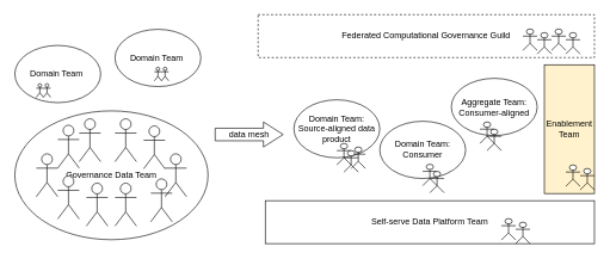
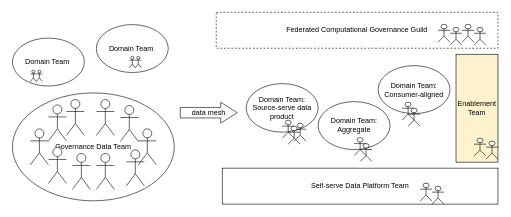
  <mxCell id="0" />
  <mxCell id="1" parent="0" />
  <mxCell id="2" value="Governance Data Team" style="ellipse;whiteSpace=wrap;html=1;" parent="1" vertex="1"><mxGeometry x="20" y="154.5" width="270" height="180" as="geometry" /></mxCell>
- <mxCell id="3" value="Aggregate Team:&lt;br&gt;Consumer-aligned" style="ellipse;whiteSpace=wrap;html=1;" parent="1" vertex="1"><mxGeometry x="630" y="109" width="120" height="80" as="geometry" /></mxCell>
- <mxCell id="4" value="Domain Team:&lt;br&gt;Consumer" style="ellipse;whiteSpace=wrap;html=1;" parent="1" vertex="1"><mxGeometry x="530" y="169" width="120" height="80" as="geometry" /></mxCell>
- <mxCell id="5" value="Domain Team:&lt;br&gt;Source-aligned data product" style="ellipse;whiteSpace=wrap;html=1;" parent="1" vertex="1"><mxGeometry x="410" y="139" width="120" height="81" as="geometry" /></mxCell>
+ <mxCell id="3" value="Domain Team:&lt;br&gt;Consumer-aligned" style="ellipse;whiteSpace=wrap;html=1;" parent="1" vertex="1"><mxGeometry x="630" y="109" width="120" height="80" as="geometry" /></mxCell>
+ <mxCell id="4" value="Domain Team:&lt;br&gt;Aggregate" style="ellipse;whiteSpace=wrap;html=1;" parent="1" vertex="1"><mxGeometry x="530" y="169" width="120" height="80" as="geometry" /></mxCell>
+ <mxCell id="5" value="Domain Team:&lt;br&gt;Source-serve data product" style="ellipse;whiteSpace=wrap;html=1;" parent="1" vertex="1"><mxGeometry x="410" y="139" width="120" height="81" as="geometry" /></mxCell>
  <mxCell id="6" value="" style="shape=umlActor;verticalLabelPosition=bottom;verticalAlign=top;html=1;outlineConnect=0;" parent="1" vertex="1"><mxGeometry x="50" y="214.5" width="30" height="60" as="geometry" /></mxCell>
  <mxCell id="7" value="" style="shape=umlActor;verticalLabelPosition=bottom;verticalAlign=top;html=1;outlineConnect=0;" parent="1" vertex="1"><mxGeometry x="200" y="175.5" width="30" height="60" as="geometry" /></mxCell>
  <mxCell id="8" value="" style="shape=umlActor;verticalLabelPosition=bottom;verticalAlign=top;html=1;outlineConnect=0;" parent="1" vertex="1"><mxGeometry x="110" y="165.5" width="30" height="60" as="geometry" /></mxCell>
  <mxCell id="9" value="" style="shape=umlActor;verticalLabelPosition=bottom;verticalAlign=top;html=1;outlineConnect=0;" parent="1" vertex="1"><mxGeometry x="160" y="255.5" width="30" height="60" as="geometry" /></mxCell>
  <mxCell id="10" value="data mesh" style="shape=singleArrow;whiteSpace=wrap;html=1;arrowWidth=0.5;arrowSize=0.29;" parent="1" vertex="1"><mxGeometry x="300" y="170" width="95" height="35" as="geometry" /></mxCell>
  <mxCell id="11" value="Self-serve Data Platform Team" style="rounded=0;whiteSpace=wrap;html=1;" vertex="1" parent="1"><mxGeometry x="370" y="280" width="460" height="60" as="geometry" /></mxCell>
  <mxCell id="12" value="Enablement Team" style="rounded=0;whiteSpace=wrap;html=1;fillColor=#fff2cc;" vertex="1" parent="1"><mxGeometry x="760" y="90" width="70" height="180" as="geometry" /></mxCell>
  <mxCell id="13" value="Federated Computational Governance Guild" style="rounded=0;whiteSpace=wrap;html=1;dashed=1;" vertex="1" parent="1"><mxGeometry x="360" y="20" width="470" height="60" as="geometry" /></mxCell>
  <mxCell id="14" value="" style="group" vertex="1" connectable="0" parent="1"><mxGeometry x="730" y="40" width="40" height="35" as="geometry" /></mxCell>
  <mxCell id="15" value="" style="shape=umlActor;verticalLabelPosition=bottom;verticalAlign=top;html=1;outlineConnect=0;" vertex="1" parent="14"><mxGeometry x="20" y="5" width="20" height="30" as="geometry" /></mxCell>
  <mxCell id="16" value="" style="shape=umlActor;verticalLabelPosition=bottom;verticalAlign=top;html=1;outlineConnect=0;" vertex="1" parent="14"><mxGeometry width="20" height="30" as="geometry" /></mxCell>
  <mxCell id="17" value="" style="group" vertex="1" connectable="0" parent="1"><mxGeometry x="700" y="305" width="40" height="35" as="geometry" /></mxCell>
  <mxCell id="18" value="" style="shape=umlActor;verticalLabelPosition=bottom;verticalAlign=top;html=1;outlineConnect=0;" vertex="1" parent="17"><mxGeometry x="20" y="5" width="20" height="30" as="geometry" /></mxCell>
  <mxCell id="19" value="" style="shape=umlActor;verticalLabelPosition=bottom;verticalAlign=top;html=1;outlineConnect=0;" vertex="1" parent="17"><mxGeometry width="20" height="30" as="geometry" /></mxCell>
  <mxCell id="20" value="" style="group" vertex="1" connectable="0" parent="1"><mxGeometry x="670" y="170" width="40" height="35" as="geometry" /></mxCell>
  <mxCell id="21" value="" style="shape=umlActor;verticalLabelPosition=bottom;verticalAlign=top;html=1;outlineConnect=0;" vertex="1" parent="20"><mxGeometry width="20" height="30" as="geometry" /></mxCell>
  <mxCell id="22" value="" style="shape=umlActor;verticalLabelPosition=bottom;verticalAlign=top;html=1;outlineConnect=0;" vertex="1" parent="20"><mxGeometry x="10" y="10" width="20" height="30" as="geometry" /></mxCell>
  <mxCell id="23" value="" style="group" vertex="1" connectable="0" parent="1"><mxGeometry x="770" y="40" width="40" height="35" as="geometry" /></mxCell>
  <mxCell id="24" value="" style="shape=umlActor;verticalLabelPosition=bottom;verticalAlign=top;html=1;outlineConnect=0;" vertex="1" parent="23"><mxGeometry x="20" y="5" width="20" height="30" as="geometry" /></mxCell>
  <mxCell id="25" value="" style="shape=umlActor;verticalLabelPosition=bottom;verticalAlign=top;html=1;outlineConnect=0;" vertex="1" parent="23"><mxGeometry width="20" height="30" as="geometry" /></mxCell>
  <mxCell id="26" value="" style="group" vertex="1" connectable="0" parent="1"><mxGeometry x="790" y="230" width="40" height="35" as="geometry" /></mxCell>
  <mxCell id="27" value="" style="shape=umlActor;verticalLabelPosition=bottom;verticalAlign=top;html=1;outlineConnect=0;" vertex="1" parent="26"><mxGeometry x="20" y="5" width="20" height="30" as="geometry" /></mxCell>
  <mxCell id="28" value="" style="shape=umlActor;verticalLabelPosition=bottom;verticalAlign=top;html=1;outlineConnect=0;" vertex="1" parent="26"><mxGeometry width="20" height="30" as="geometry" /></mxCell>
  <mxCell id="29" value="" style="group" vertex="1" connectable="0" parent="1"><mxGeometry x="590" y="229" width="40" height="35" as="geometry" /></mxCell>
  <mxCell id="30" value="" style="shape=umlActor;verticalLabelPosition=bottom;verticalAlign=top;html=1;outlineConnect=0;" vertex="1" parent="29"><mxGeometry width="20" height="30" as="geometry" /></mxCell>
  <mxCell id="31" value="" style="shape=umlActor;verticalLabelPosition=bottom;verticalAlign=top;html=1;outlineConnect=0;" vertex="1" parent="29"><mxGeometry x="10" y="10" width="20" height="30" as="geometry" /></mxCell>
  <mxCell id="32" value="" style="group" vertex="1" connectable="0" parent="1"><mxGeometry x="470" y="200" width="40" height="35" as="geometry" /></mxCell>
  <mxCell id="33" value="" style="shape=umlActor;verticalLabelPosition=bottom;verticalAlign=top;html=1;outlineConnect=0;" vertex="1" parent="32"><mxGeometry x="20" y="5" width="20" height="30" as="geometry" /></mxCell>
  <mxCell id="34" value="" style="shape=umlActor;verticalLabelPosition=bottom;verticalAlign=top;html=1;outlineConnect=0;" vertex="1" parent="32"><mxGeometry width="20" height="30" as="geometry" /></mxCell>
  <mxCell id="35" value="" style="shape=umlActor;verticalLabelPosition=bottom;verticalAlign=top;html=1;outlineConnect=0;" vertex="1" parent="32"><mxGeometry x="10" y="10" width="20" height="30" as="geometry" /></mxCell>
  <mxCell id="36" value="" style="shape=umlActor;verticalLabelPosition=bottom;verticalAlign=top;html=1;outlineConnect=0;" vertex="1" parent="1"><mxGeometry x="80" y="245.5" width="30" height="60" as="geometry" /></mxCell>
  <mxCell id="37" value="" style="shape=umlActor;verticalLabelPosition=bottom;verticalAlign=top;html=1;outlineConnect=0;" vertex="1" parent="1"><mxGeometry x="120" y="255.5" width="30" height="60" as="geometry" /></mxCell>
  <mxCell id="38" value="" style="shape=umlActor;verticalLabelPosition=bottom;verticalAlign=top;html=1;outlineConnect=0;" vertex="1" parent="1"><mxGeometry x="210" y="249.5" width="30" height="60" as="geometry" /></mxCell>
  <mxCell id="39" value="" style="shape=umlActor;verticalLabelPosition=bottom;verticalAlign=top;html=1;outlineConnect=0;" vertex="1" parent="1"><mxGeometry x="160" y="165.5" width="30" height="60" as="geometry" /></mxCell>
  <mxCell id="40" value="" style="shape=umlActor;verticalLabelPosition=bottom;verticalAlign=top;html=1;outlineConnect=0;" vertex="1" parent="1"><mxGeometry x="80" y="174.5" width="30" height="60" as="geometry" /></mxCell>
  <mxCell id="41" value="" style="shape=umlActor;verticalLabelPosition=bottom;verticalAlign=top;html=1;outlineConnect=0;" vertex="1" parent="1"><mxGeometry x="230" y="214.5" width="30" height="60" as="geometry" /></mxCell>
  <mxCell id="42" value="Domain Team&amp;nbsp;" style="ellipse;whiteSpace=wrap;html=1;" vertex="1" parent="1"><mxGeometry x="20" y="63" width="120" height="80" as="geometry" /></mxCell>
  <mxCell id="43" value="Domain Team&amp;nbsp;" style="ellipse;whiteSpace=wrap;html=1;" vertex="1" parent="1"><mxGeometry x="160" y="40.5" width="120" height="80" as="geometry" /></mxCell>
  <mxCell id="44" value="" style="group" vertex="1" connectable="0" parent="1"><mxGeometry x="50" y="116.5" width="20" height="19" as="geometry" /></mxCell>
  <mxCell id="45" value="" style="shape=umlActor;verticalLabelPosition=bottom;verticalAlign=top;html=1;outlineConnect=0;" vertex="1" parent="44"><mxGeometry width="10" height="19" as="geometry" /></mxCell>
  <mxCell id="46" value="" style="shape=umlActor;verticalLabelPosition=bottom;verticalAlign=top;html=1;outlineConnect=0;" vertex="1" parent="44"><mxGeometry x="10" width="10" height="19" as="geometry" /></mxCell>
  <mxCell id="47" value="" style="group" vertex="1" connectable="0" parent="1"><mxGeometry x="215" y="93.5" width="20" height="19" as="geometry" /></mxCell>
  <mxCell id="48" value="" style="shape=umlActor;verticalLabelPosition=bottom;verticalAlign=top;html=1;outlineConnect=0;" vertex="1" parent="47"><mxGeometry width="10" height="19" as="geometry" /></mxCell>
  <mxCell id="49" value="" style="shape=umlActor;verticalLabelPosition=bottom;verticalAlign=top;html=1;outlineConnect=0;" vertex="1" parent="47"><mxGeometry x="10" width="10" height="19" as="geometry" /></mxCell>
